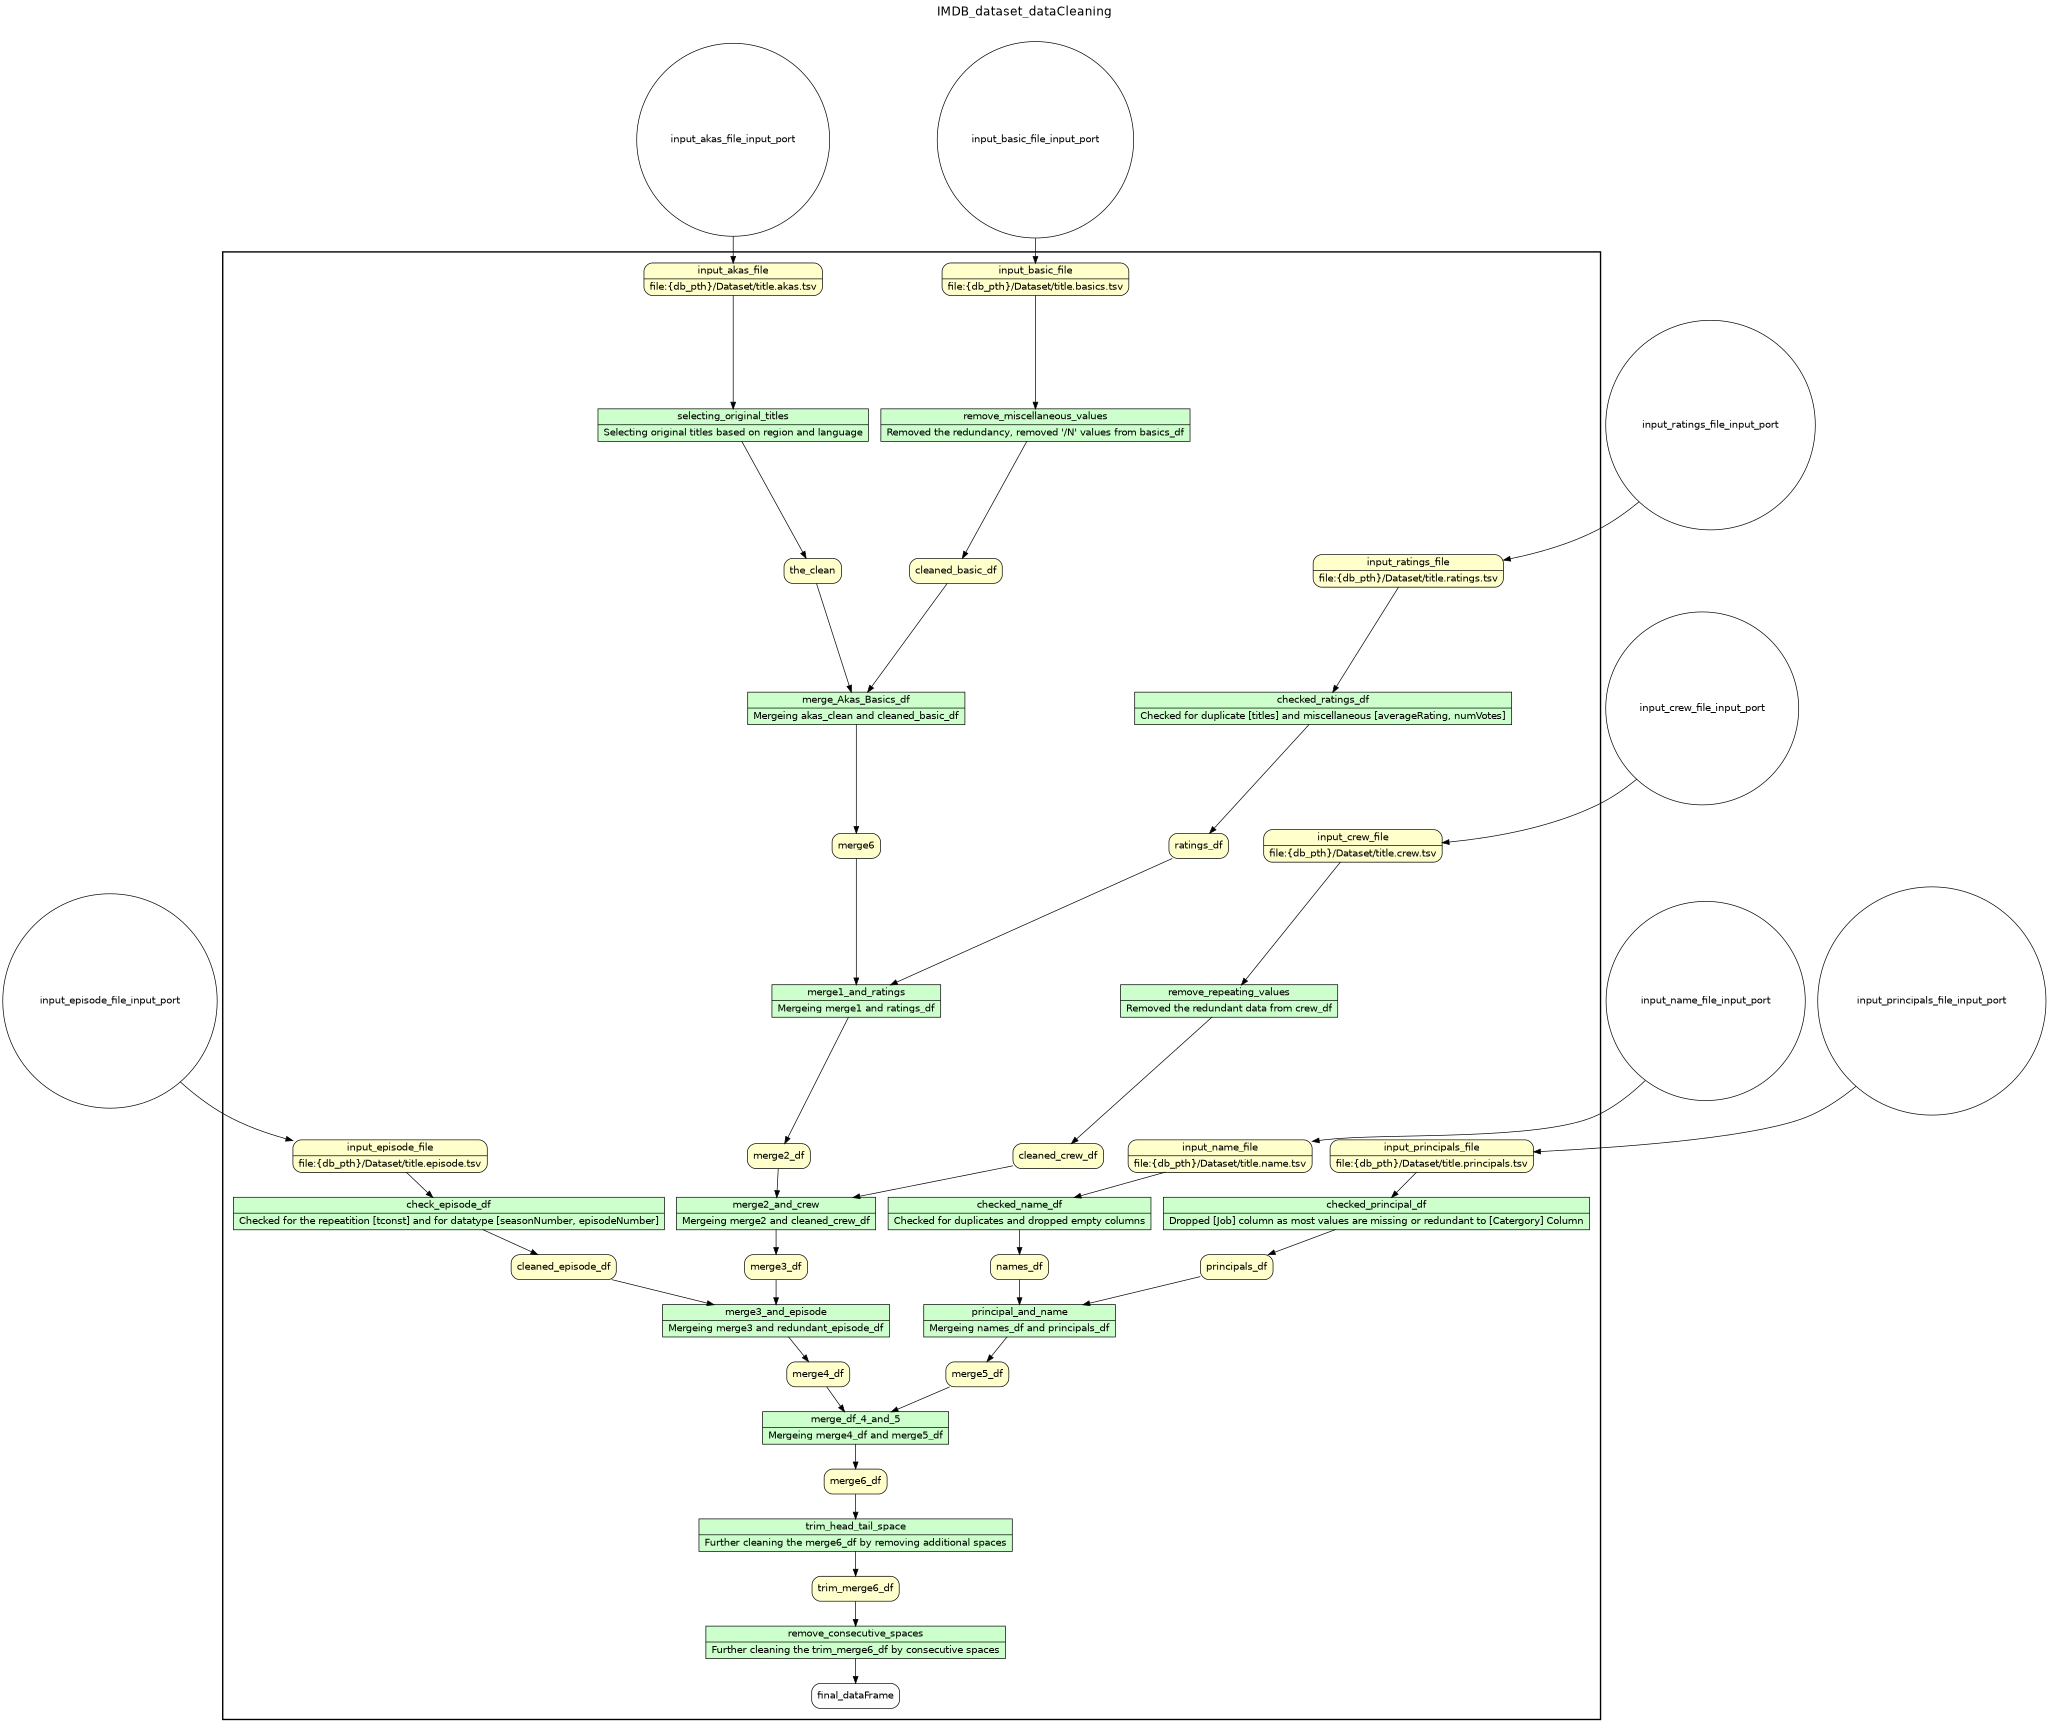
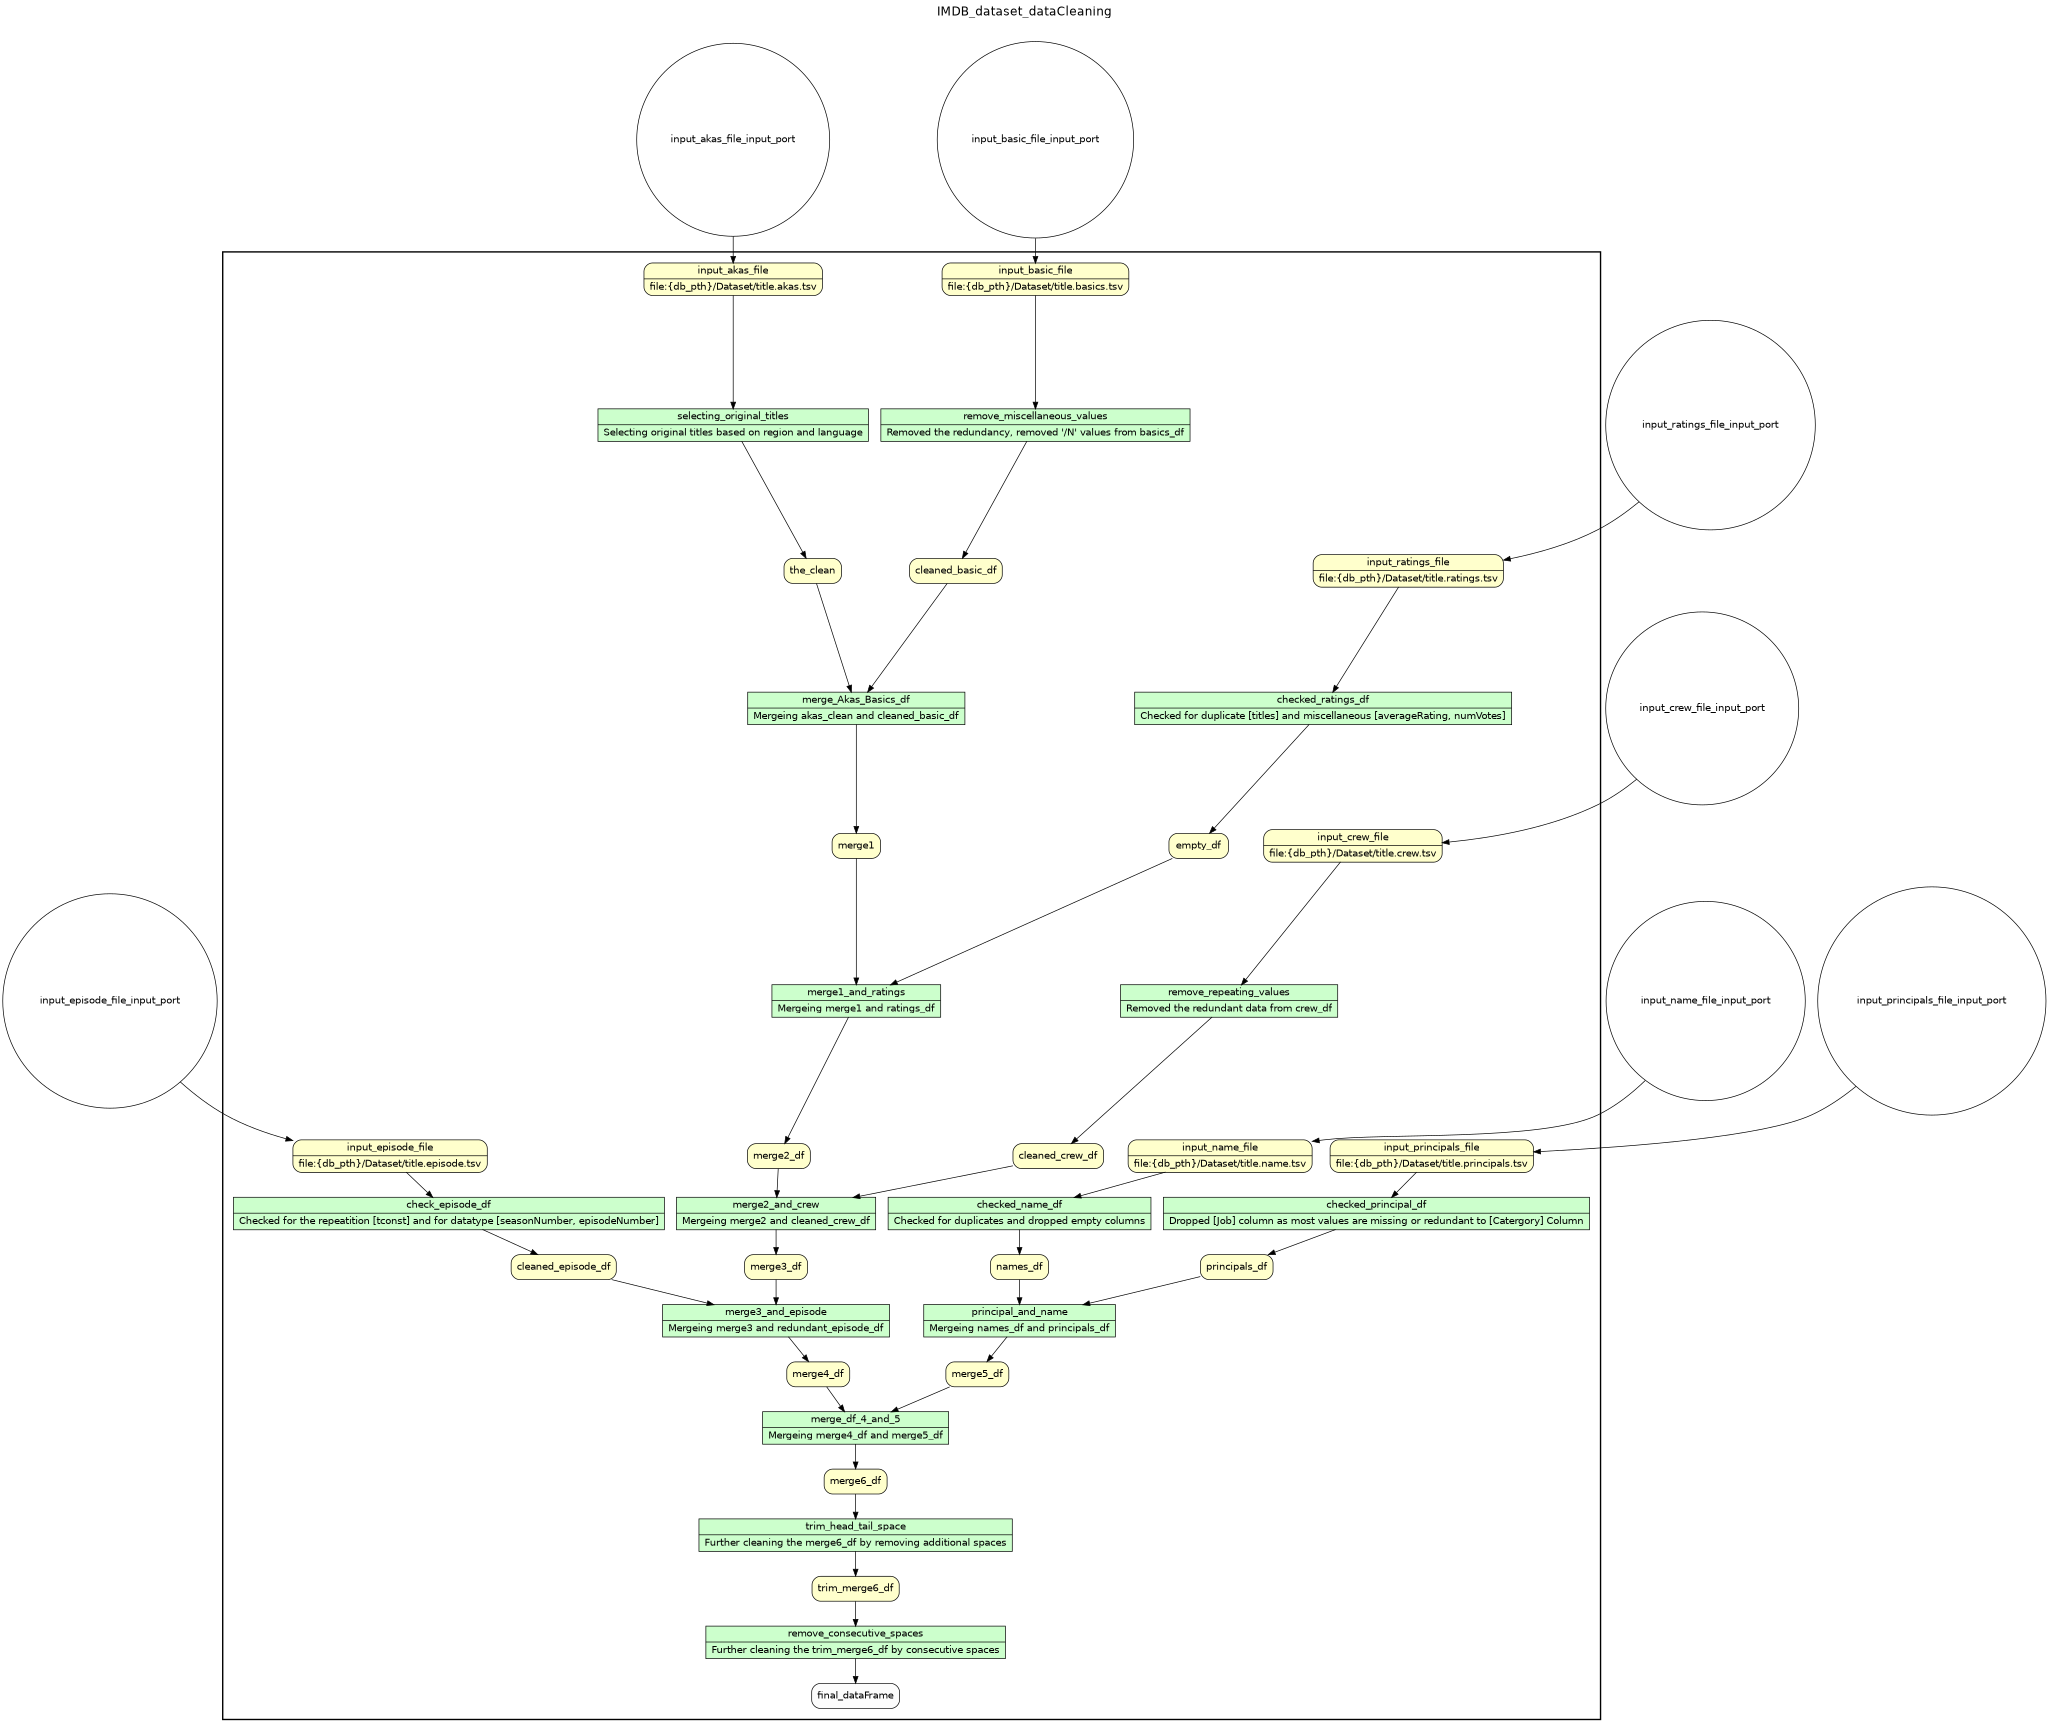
  digraph {
    fontname=Helvetica
    fontsize=18
    label=IMDB_dataset_dataCleaning
    labelloc=t
    rankdir=TB
    node [fillcolor="#FFFFCC" fontname=Helvetica peripheries=1 shape=record style="rounded,filled"]
    n1 [fillcolor="#CCFFCC" label="{<f0> selecting_original_titles |<f1> Selecting original titles based on region and language}" rankdir=LR style=filled]
    n2 [label=the_clean shape=box]
    n3 [fillcolor="#CCFFCC" label="{<f0> remove_miscellaneous_values |<f1> Removed the redundancy, removed '/N' values from basics_df}" rankdir=LR style=filled]
    cleaned_basic_df [shape=box]
    n5 [fillcolor="#CCFFCC" label="{<f0> remove_repeating_values |<f1> Removed the redundant data from crew_df}" rankdir=LR style=filled]
    cleaned_crew_df [shape=box]
    n7 [fillcolor="#CCFFCC" label="{<f0> check_episode_df |<f1> Checked for the repeatition [tconst] and for datatype [seasonNumber, episodeNumber]}" rankdir=LR style=filled]
    cleaned_episode_df [shape=box]
    n9 [fillcolor="#CCFFCC" label="{<f0> checked_ratings_df |<f1> Checked for duplicate [titles] and miscellaneous [averageRating, numVotes]}" rankdir=LR style=filled]
-   ratings_df [shape=box]
+   ratings_df [shape=box label=empty_df]
    n11 [fillcolor="#CCFFCC" label="{<f0> checked_name_df |<f1> Checked for duplicates and dropped empty columns}" rankdir=LR style=filled]
    names_df [shape=box]
    n13 [fillcolor="#CCFFCC" label="{<f0> checked_principal_df |<f1> Dropped [Job] column as most values are missing or redundant to [Catergory] Column}" rankdir=LR style=filled]
    principals_df [shape=box]
    n15 [fillcolor="#CCFFCC" label="{<f0> merge_Akas_Basics_df |<f1> Mergeing akas_clean and cleaned_basic_df}" rankdir=LR style=filled]
-   merge1 [shape=box label=merge6]
+   merge1 [shape=box]
    n17 [fillcolor="#CCFFCC" label="{<f0> merge1_and_ratings |<f1> Mergeing merge1 and ratings_df}" rankdir=LR style=filled]
    merge2_df [shape=box]
    n19 [fillcolor="#CCFFCC" label="{<f0> merge2_and_crew |<f1> Mergeing merge2 and cleaned_crew_df}" rankdir=LR style=filled]
    merge3_df [shape=box]
    n21 [fillcolor="#CCFFCC" label="{<f0> merge3_and_episode |<f1> Mergeing merge3 and redundant_episode_df}" rankdir=LR style=filled]
    merge4_df [shape=box]
    n23 [fillcolor="#CCFFCC" label="{<f0> principal_and_name |<f1> Mergeing names_df and principals_df}" rankdir=LR style=filled]
    merge5_df [shape=box]
    n25 [fillcolor="#CCFFCC" label="{<f0> merge_df_4_and_5 |<f1> Mergeing merge4_df and merge5_df}" rankdir=LR style=filled]
    merge6_df [shape=box]
    n27 [fillcolor="#CCFFCC" label="{<f0> trim_head_tail_space |<f1> Further cleaning the merge6_df by removing additional spaces}" rankdir=LR style=filled]
    trim_merge6_df [shape=box]
    n29 [fillcolor="#CCFFCC" label="{<f0> remove_consecutive_spaces |<f1> Further cleaning the trim_merge6_df by consecutive spaces}" rankdir=LR style=filled]
    final_dataFrame [fillcolor="#FCFCFC" shape=box]
    n31 [label="{<f0> input_akas_file |<f1> file\:\{db_pth\}/Dataset/title.akas.tsv}" rankdir=LR]
    n32 [label="{<f0> input_basic_file |<f1> file\:\{db_pth\}/Dataset/title.basics.tsv}" rankdir=LR]
    n33 [label="{<f0> input_crew_file |<f1> file\:\{db_pth\}/Dataset/title.crew.tsv}" rankdir=LR]
    n34 [label="{<f0> input_episode_file |<f1> file\:\{db_pth\}/Dataset/title.episode.tsv}" rankdir=LR]
    n35 [label="{<f0> input_ratings_file |<f1> file\:\{db_pth\}/Dataset/title.ratings.tsv}" rankdir=LR]
    n36 [label="{<f0> input_name_file |<f1> file\:\{db_pth\}/Dataset/title.name.tsv}" rankdir=LR]
    n37 [label="{<f0> input_principals_file |<f1> file\:\{db_pth\}/Dataset/title.principals.tsv}" rankdir=LR]
    input_akas_file_input_port [fillcolor="#FFFFFF" shape=circle width=0.2]
    input_basic_file_input_port [fillcolor="#FFFFFF" shape=circle width=0.2]
    input_crew_file_input_port [fillcolor="#FFFFFF" shape=circle width=0.2]
    input_episode_file_input_port [fillcolor="#FFFFFF" shape=circle width=0.2]
    input_ratings_file_input_port [fillcolor="#FFFFFF" shape=circle width=0.2]
    input_name_file_input_port [fillcolor="#FFFFFF" shape=circle width=0.2]
    input_principals_file_input_port [fillcolor="#FFFFFF" shape=circle width=0.2]
    subgraph cluster_1 {
      color=black
      label=""
      penwidth=2
      subgraph cluster_2 {
        color=black
        label=""
        penwidth=0
        n1
        n2
        n3
        cleaned_basic_df
        n5
        cleaned_crew_df
        n7
        cleaned_episode_df
        n9
        ratings_df
        n11
        names_df
        n13
        principals_df
        n15
        merge1
        n17
        merge2_df
        n19
        merge3_df
        n21
        merge4_df
        n23
        merge5_df
        n25
        merge6_df
        n27
        trim_merge6_df
        n29
        final_dataFrame
        n31
        n32
        n33
        n34
        n35
        n36
        n37
      }
    }
    n1 -> n2
    n2 -> n15
    n3 -> cleaned_basic_df
    cleaned_basic_df -> n15
    n5 -> cleaned_crew_df
    cleaned_crew_df -> n19
    n7 -> cleaned_episode_df
    cleaned_episode_df -> n21
    n9 -> ratings_df
    ratings_df -> n17
    n11 -> names_df
    names_df -> n23
    n13 -> principals_df
    principals_df -> n23
    n15 -> merge1
    merge1 -> n17
    n17 -> merge2_df
    merge2_df -> n19
    n19 -> merge3_df
    merge3_df -> n21
    n21 -> merge4_df
    merge4_df -> n25
    n23 -> merge5_df
    merge5_df -> n25
    n25 -> merge6_df
    merge6_df -> n27
    n27 -> trim_merge6_df
    trim_merge6_df -> n29
    n29 -> final_dataFrame
    n31 -> n1
    n32 -> n3
    n33 -> n5
    n34 -> n7
    n35 -> n9
    n36 -> n11
    n37 -> n13
    input_akas_file_input_port -> n31
    input_basic_file_input_port -> n32
    input_crew_file_input_port -> n33
    input_episode_file_input_port -> n34
    input_ratings_file_input_port -> n35
    input_name_file_input_port -> n36
    input_principals_file_input_port -> n37
  }
